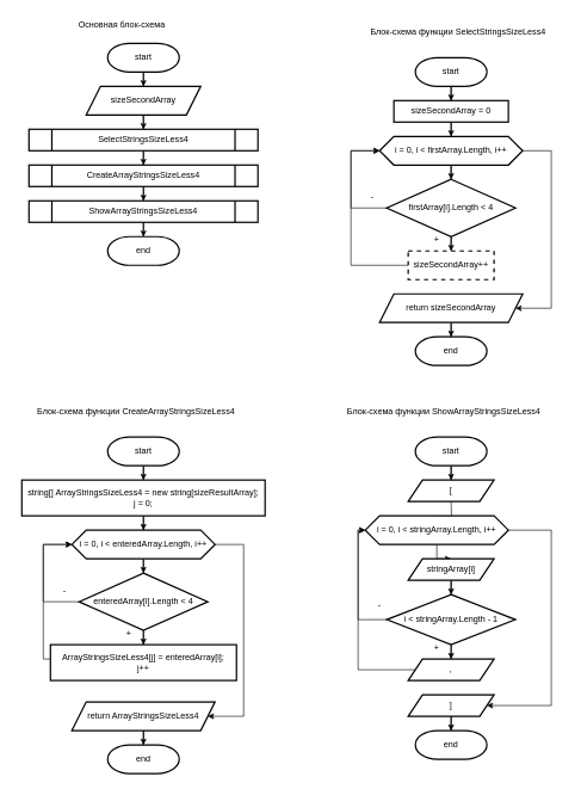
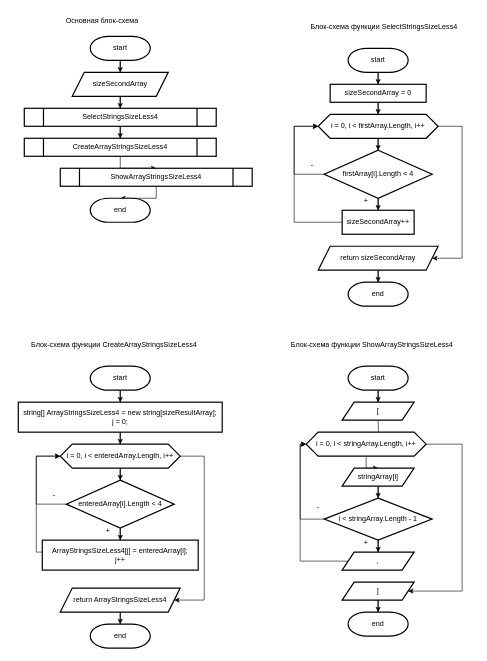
  <mxCell id="0" />
  <mxCell id="1" parent="0" />
  <mxCell id="2" value="" style="edgeStyle=orthogonalEdgeStyle;rounded=0;orthogonalLoop=1;jettySize=auto;html=1;" edge="1" parent="1" source="3" target="7"><mxGeometry relative="1" as="geometry" /></mxCell>
  <mxCell id="3" value="start" style="strokeWidth=2;html=1;shape=mxgraph.flowchart.terminator;whiteSpace=wrap;" vertex="1" parent="1"><mxGeometry x="150" y="60" width="100" height="40" as="geometry" /></mxCell>
  <mxCell id="4" value="" style="edgeStyle=orthogonalEdgeStyle;rounded=0;orthogonalLoop=1;jettySize=auto;html=1;" edge="1" parent="1" source="5" target="9"><mxGeometry relative="1" as="geometry" /></mxCell>
  <mxCell id="5" value="SelectStringsSizeLess4" style="shape=process;whiteSpace=wrap;html=1;backgroundOutline=1;strokeWidth=2;" vertex="1" parent="1"><mxGeometry x="40" y="180" width="320" height="30" as="geometry" /></mxCell>
  <mxCell id="6" value="" style="edgeStyle=orthogonalEdgeStyle;rounded=0;orthogonalLoop=1;jettySize=auto;html=1;" edge="1" parent="1" source="7" target="5"><mxGeometry relative="1" as="geometry" /></mxCell>
  <mxCell id="7" value="sizeSecondArray" style="shape=parallelogram;perimeter=parallelogramPerimeter;whiteSpace=wrap;html=1;fixedSize=1;strokeWidth=2;" vertex="1" parent="1"><mxGeometry x="120" y="120" width="160" height="40" as="geometry" /></mxCell>
  <mxCell id="8" value="" style="edgeStyle=orthogonalEdgeStyle;rounded=0;orthogonalLoop=1;jettySize=auto;html=1;" edge="1" parent="1" source="9" target="11"><mxGeometry relative="1" as="geometry" /></mxCell>
  <mxCell id="9" value="&lt;span&gt;CreateArrayStringsSizeLess4&lt;/span&gt;" style="shape=process;whiteSpace=wrap;html=1;backgroundOutline=1;strokeWidth=2;" vertex="1" parent="1"><mxGeometry x="40" y="230" width="320" height="30" as="geometry" /></mxCell>
  <mxCell id="10" value="" style="edgeStyle=orthogonalEdgeStyle;rounded=0;orthogonalLoop=1;jettySize=auto;html=1;" edge="1" parent="1" source="11" target="12"><mxGeometry relative="1" as="geometry" /></mxCell>
- <mxCell id="11" value="ShowArrayStringsSizeLess4" style="shape=process;whiteSpace=wrap;html=1;backgroundOutline=1;strokeWidth=2;" vertex="1" parent="1"><mxGeometry x="40" y="280" width="320" height="30" as="geometry" /></mxCell>
+ <mxCell id="11" value="ShowArrayStringsSizeLess4" style="shape=process;whiteSpace=wrap;html=1;backgroundOutline=1;strokeWidth=2;" vertex="1" parent="1"><mxGeometry x="100" y="280" width="320" height="30" as="geometry" /></mxCell>
  <mxCell id="12" value="end" style="strokeWidth=2;html=1;shape=mxgraph.flowchart.terminator;whiteSpace=wrap;" vertex="1" parent="1"><mxGeometry x="150" y="330" width="100" height="40" as="geometry" /></mxCell>
  <mxCell id="13" value="" style="edgeStyle=orthogonalEdgeStyle;rounded=0;orthogonalLoop=1;jettySize=auto;html=1;" edge="1" parent="1" source="14" target="22"><mxGeometry relative="1" as="geometry" /></mxCell>
  <mxCell id="14" value="start" style="strokeWidth=2;html=1;shape=mxgraph.flowchart.terminator;whiteSpace=wrap;" vertex="1" parent="1"><mxGeometry x="580" y="80" width="100" height="40" as="geometry" /></mxCell>
  <mxCell id="15" value="" style="edgeStyle=orthogonalEdgeStyle;rounded=0;orthogonalLoop=1;jettySize=auto;html=1;" edge="1" parent="1" source="17" target="20"><mxGeometry relative="1" as="geometry" /></mxCell>
  <mxCell id="16" value="" style="edgeStyle=orthogonalEdgeStyle;rounded=0;orthogonalLoop=1;jettySize=auto;html=1;" edge="1" parent="1" source="17" target="28"><mxGeometry relative="1" as="geometry"><Array as="points"><mxPoint x="770" y="210" /><mxPoint x="770" y="430" /></Array></mxGeometry></mxCell>
  <mxCell id="17" value="i = 0, i &amp;lt; firstArray.Length, i++" style="shape=hexagon;perimeter=hexagonPerimeter2;whiteSpace=wrap;html=1;fixedSize=1;strokeWidth=2;" vertex="1" parent="1"><mxGeometry x="530" y="190" width="200" height="40" as="geometry" /></mxCell>
  <mxCell id="18" value="" style="edgeStyle=orthogonalEdgeStyle;rounded=0;orthogonalLoop=1;jettySize=auto;html=1;" edge="1" parent="1" source="20" target="24"><mxGeometry relative="1" as="geometry" /></mxCell>
  <mxCell id="19" style="edgeStyle=orthogonalEdgeStyle;rounded=0;orthogonalLoop=1;jettySize=auto;html=1;" edge="1" parent="1" source="20"><mxGeometry relative="1" as="geometry"><mxPoint x="530" y="210" as="targetPoint" /><Array as="points"><mxPoint x="490" y="290" /><mxPoint x="490" y="210" /><mxPoint x="530" y="210" /></Array></mxGeometry></mxCell>
  <mxCell id="20" value="firstArray[i].Length &amp;lt; 4" style="rhombus;whiteSpace=wrap;html=1;strokeWidth=2;" vertex="1" parent="1"><mxGeometry x="540" y="250" width="180" height="80" as="geometry" /></mxCell>
  <mxCell id="21" value="" style="edgeStyle=orthogonalEdgeStyle;rounded=0;orthogonalLoop=1;jettySize=auto;html=1;" edge="1" parent="1" source="22" target="17"><mxGeometry relative="1" as="geometry" /></mxCell>
  <mxCell id="22" value="sizeSecondArray = 0" style="whiteSpace=wrap;html=1;strokeWidth=2;" vertex="1" parent="1"><mxGeometry x="550" y="140" width="160" height="30" as="geometry" /></mxCell>
  <mxCell id="23" style="edgeStyle=orthogonalEdgeStyle;rounded=0;orthogonalLoop=1;jettySize=auto;html=1;entryX=0;entryY=0.5;entryDx=0;entryDy=0;" edge="1" parent="1" source="24" target="17"><mxGeometry relative="1" as="geometry"><Array as="points"><mxPoint x="490" y="370" /><mxPoint x="490" y="210" /></Array></mxGeometry></mxCell>
- <mxCell id="24" value="&lt;span&gt;sizeSecondArray++&lt;/span&gt;" style="whiteSpace=wrap;html=1;strokeWidth=2;dashed=1;" vertex="1" parent="1"><mxGeometry x="570" y="350" width="120" height="40" as="geometry" /></mxCell>
+ <mxCell id="24" value="&lt;span&gt;sizeSecondArray++&lt;/span&gt;" style="whiteSpace=wrap;html=1;strokeWidth=2;" vertex="1" parent="1"><mxGeometry x="570" y="350" width="120" height="40" as="geometry" /></mxCell>
  <mxCell id="25" value="+" style="text;html=1;strokeColor=none;fillColor=none;align=center;verticalAlign=middle;whiteSpace=wrap;rounded=0;" vertex="1" parent="1"><mxGeometry x="580" y="320" width="60" height="30" as="geometry" /></mxCell>
  <mxCell id="26" value="-" style="text;html=1;strokeColor=none;fillColor=none;align=center;verticalAlign=middle;whiteSpace=wrap;rounded=0;" vertex="1" parent="1"><mxGeometry x="490" y="260" width="60" height="30" as="geometry" /></mxCell>
  <mxCell id="27" value="" style="edgeStyle=orthogonalEdgeStyle;rounded=0;orthogonalLoop=1;jettySize=auto;html=1;" edge="1" parent="1" source="28" target="29"><mxGeometry relative="1" as="geometry" /></mxCell>
  <mxCell id="28" value="return sizeSecondArray" style="shape=parallelogram;perimeter=parallelogramPerimeter;whiteSpace=wrap;html=1;fixedSize=1;strokeWidth=2;" vertex="1" parent="1"><mxGeometry x="530" y="410" width="200" height="40" as="geometry" /></mxCell>
  <mxCell id="29" value="end" style="strokeWidth=2;html=1;shape=mxgraph.flowchart.terminator;whiteSpace=wrap;" vertex="1" parent="1"><mxGeometry x="580" y="470" width="100" height="40" as="geometry" /></mxCell>
  <mxCell id="30" value="" style="edgeStyle=orthogonalEdgeStyle;rounded=0;orthogonalLoop=1;jettySize=auto;html=1;" edge="1" parent="1" source="31" target="39"><mxGeometry relative="1" as="geometry" /></mxCell>
  <mxCell id="31" value="start" style="strokeWidth=2;html=1;shape=mxgraph.flowchart.terminator;whiteSpace=wrap;" vertex="1" parent="1"><mxGeometry x="150" y="610" width="100" height="40" as="geometry" /></mxCell>
  <mxCell id="32" value="" style="edgeStyle=orthogonalEdgeStyle;rounded=0;orthogonalLoop=1;jettySize=auto;html=1;" edge="1" parent="1" source="34" target="37"><mxGeometry relative="1" as="geometry" /></mxCell>
  <mxCell id="33" value="" style="edgeStyle=orthogonalEdgeStyle;rounded=0;orthogonalLoop=1;jettySize=auto;html=1;" edge="1" parent="1" source="34" target="45"><mxGeometry relative="1" as="geometry"><Array as="points"><mxPoint x="340" y="760" /><mxPoint x="340" y="1000" /></Array></mxGeometry></mxCell>
  <mxCell id="34" value="i = 0, i &amp;lt; enteredArray.Length, i++" style="shape=hexagon;perimeter=hexagonPerimeter2;whiteSpace=wrap;html=1;fixedSize=1;strokeWidth=2;" vertex="1" parent="1"><mxGeometry x="100" y="740" width="200" height="40" as="geometry" /></mxCell>
  <mxCell id="35" value="" style="edgeStyle=orthogonalEdgeStyle;rounded=0;orthogonalLoop=1;jettySize=auto;html=1;" edge="1" parent="1" source="37" target="41"><mxGeometry relative="1" as="geometry" /></mxCell>
  <mxCell id="36" style="edgeStyle=orthogonalEdgeStyle;rounded=0;orthogonalLoop=1;jettySize=auto;html=1;" edge="1" parent="1" source="37"><mxGeometry relative="1" as="geometry"><mxPoint x="100" y="760" as="targetPoint" /><Array as="points"><mxPoint x="60" y="840" /><mxPoint x="60" y="760" /><mxPoint x="100" y="760" /></Array></mxGeometry></mxCell>
  <mxCell id="37" value="enteredArray[i].Length &amp;lt; 4" style="rhombus;whiteSpace=wrap;html=1;strokeWidth=2;" vertex="1" parent="1"><mxGeometry x="110" y="800" width="180" height="80" as="geometry" /></mxCell>
  <mxCell id="38" value="" style="edgeStyle=orthogonalEdgeStyle;rounded=0;orthogonalLoop=1;jettySize=auto;html=1;" edge="1" parent="1" source="39" target="34"><mxGeometry relative="1" as="geometry" /></mxCell>
  <mxCell id="39" value="string[] ArrayStringsSizeLess4 = new string[sizeResultArray];&lt;br&gt;j = 0;" style="whiteSpace=wrap;html=1;strokeWidth=2;" vertex="1" parent="1"><mxGeometry x="30" y="670" width="340" height="50" as="geometry" /></mxCell>
  <mxCell id="40" style="edgeStyle=orthogonalEdgeStyle;rounded=0;orthogonalLoop=1;jettySize=auto;html=1;entryX=0;entryY=0.5;entryDx=0;entryDy=0;" edge="1" parent="1" source="41" target="34"><mxGeometry relative="1" as="geometry"><Array as="points"><mxPoint x="60" y="920" /><mxPoint x="60" y="760" /></Array></mxGeometry></mxCell>
  <mxCell id="41" value="ArrayStringsSizeLess4[j] = enteredArray[i];&lt;br&gt;j++" style="whiteSpace=wrap;html=1;strokeWidth=2;" vertex="1" parent="1"><mxGeometry x="70" y="900" width="260" height="50" as="geometry" /></mxCell>
  <mxCell id="42" value="+" style="text;html=1;strokeColor=none;fillColor=none;align=center;verticalAlign=middle;whiteSpace=wrap;rounded=0;" vertex="1" parent="1"><mxGeometry x="150" y="870" width="60" height="30" as="geometry" /></mxCell>
  <mxCell id="43" value="-" style="text;html=1;strokeColor=none;fillColor=none;align=center;verticalAlign=middle;whiteSpace=wrap;rounded=0;" vertex="1" parent="1"><mxGeometry x="60" y="810" width="60" height="30" as="geometry" /></mxCell>
  <mxCell id="44" value="" style="edgeStyle=orthogonalEdgeStyle;rounded=0;orthogonalLoop=1;jettySize=auto;html=1;" edge="1" parent="1" source="45" target="46"><mxGeometry relative="1" as="geometry" /></mxCell>
  <mxCell id="45" value="return ArrayStringsSizeLess4" style="shape=parallelogram;perimeter=parallelogramPerimeter;whiteSpace=wrap;html=1;fixedSize=1;strokeWidth=2;" vertex="1" parent="1"><mxGeometry x="100" y="980" width="200" height="40" as="geometry" /></mxCell>
  <mxCell id="46" value="end" style="strokeWidth=2;html=1;shape=mxgraph.flowchart.terminator;whiteSpace=wrap;" vertex="1" parent="1"><mxGeometry x="150" y="1040" width="100" height="40" as="geometry" /></mxCell>
  <mxCell id="47" value="Блок-схема функции SelectStringsSizeLess4" style="text;html=1;strokeColor=none;fillColor=none;align=center;verticalAlign=middle;whiteSpace=wrap;rounded=0;" vertex="1" parent="1"><mxGeometry x="490" width="300" height="30" as="geometry" y="30" /></mxCell>
  <mxCell id="48" value="Блок-схема функции CreateArrayStringsSizeLess4" style="text;html=1;strokeColor=none;fillColor=none;align=center;verticalAlign=middle;whiteSpace=wrap;rounded=0;" vertex="1" parent="1"><mxGeometry x="40" y="560" width="300" height="30" as="geometry" /></mxCell>
  <mxCell id="49" value="Основная блок-схема" style="text;html=1;strokeColor=none;fillColor=none;align=center;verticalAlign=middle;whiteSpace=wrap;rounded=0;" vertex="1" parent="1"><mxGeometry x="20" y="20" width="300" height="30" as="geometry" /></mxCell>
  <mxCell id="50" value="" style="edgeStyle=orthogonalEdgeStyle;rounded=0;orthogonalLoop=1;jettySize=auto;html=1;" edge="1" parent="1" target="55"><mxGeometry relative="1" as="geometry"><mxPoint x="630" y="700" as="sourcePoint" /></mxGeometry></mxCell>
  <mxCell id="51" value="" style="edgeStyle=orthogonalEdgeStyle;rounded=0;orthogonalLoop=1;jettySize=auto;html=1;" edge="1" parent="1" source="52" target="60"><mxGeometry relative="1" as="geometry" /></mxCell>
  <mxCell id="52" value="start" style="strokeWidth=2;html=1;shape=mxgraph.flowchart.terminator;whiteSpace=wrap;" vertex="1" parent="1"><mxGeometry x="580" y="610" width="100" height="40" as="geometry" /></mxCell>
  <mxCell id="53" value="" style="edgeStyle=orthogonalEdgeStyle;rounded=0;orthogonalLoop=1;jettySize=auto;html=1;" edge="1" parent="1" source="55" target="62"><mxGeometry relative="1" as="geometry" /></mxCell>
  <mxCell id="54" style="edgeStyle=orthogonalEdgeStyle;rounded=0;orthogonalLoop=1;jettySize=auto;html=1;entryX=1;entryY=0.5;entryDx=0;entryDy=0;" edge="1" parent="1" source="55" target="57"><mxGeometry relative="1" as="geometry"><mxPoint x="760" y="1030" as="targetPoint" /><Array as="points"><mxPoint x="770" y="740" /><mxPoint x="770" y="985" /></Array></mxGeometry></mxCell>
  <mxCell id="55" value="i = 0, i &amp;lt; stringArray.Length, i++" style="shape=hexagon;perimeter=hexagonPerimeter2;whiteSpace=wrap;html=1;fixedSize=1;strokeWidth=2;" vertex="1" parent="1"><mxGeometry x="510" y="720" width="200" height="40" as="geometry" /></mxCell>
  <mxCell id="56" value="" style="edgeStyle=orthogonalEdgeStyle;rounded=0;orthogonalLoop=1;jettySize=auto;html=1;" edge="1" parent="1" source="57" target="58"><mxGeometry relative="1" as="geometry" /></mxCell>
  <mxCell id="57" value="]" style="shape=parallelogram;perimeter=parallelogramPerimeter;whiteSpace=wrap;html=1;fixedSize=1;strokeWidth=2;" vertex="1" parent="1"><mxGeometry x="570" y="970" width="120" height="30" as="geometry" /></mxCell>
  <mxCell id="58" value="end" style="strokeWidth=2;html=1;shape=mxgraph.flowchart.terminator;whiteSpace=wrap;" vertex="1" parent="1"><mxGeometry x="580" y="1020" width="100" height="40" as="geometry" /></mxCell>
  <mxCell id="59" value="Блок-схема функции ShowArrayStringsSizeLess4" style="text;html=1;strokeColor=none;fillColor=none;align=center;verticalAlign=middle;whiteSpace=wrap;rounded=0;" vertex="1" parent="1"><mxGeometry x="470" y="560" width="300" height="30" as="geometry" /></mxCell>
  <mxCell id="60" value="[" style="shape=parallelogram;perimeter=parallelogramPerimeter;whiteSpace=wrap;html=1;fixedSize=1;strokeWidth=2;" vertex="1" parent="1"><mxGeometry x="570" y="670" width="120" height="30" as="geometry" /></mxCell>
  <mxCell id="61" value="" style="edgeStyle=orthogonalEdgeStyle;rounded=0;orthogonalLoop=1;jettySize=auto;html=1;" edge="1" parent="1" source="62" target="65"><mxGeometry relative="1" as="geometry" /></mxCell>
  <mxCell id="62" value="stringArray[i]" style="shape=parallelogram;perimeter=parallelogramPerimeter;whiteSpace=wrap;html=1;fixedSize=1;strokeWidth=2;" vertex="1" parent="1"><mxGeometry x="570" y="780" width="120" height="30" as="geometry" /></mxCell>
  <mxCell id="63" value="" style="edgeStyle=orthogonalEdgeStyle;rounded=0;orthogonalLoop=1;jettySize=auto;html=1;" edge="1" parent="1" source="65" target="67"><mxGeometry relative="1" as="geometry" /></mxCell>
  <mxCell id="64" style="edgeStyle=orthogonalEdgeStyle;rounded=0;orthogonalLoop=1;jettySize=auto;html=1;entryX=0;entryY=0.5;entryDx=0;entryDy=0;" edge="1" parent="1" source="65" target="55"><mxGeometry relative="1" as="geometry"><Array as="points"><mxPoint x="500" y="865" /><mxPoint x="500" y="740" /></Array></mxGeometry></mxCell>
  <mxCell id="65" value="i &amp;lt; stringArray.Length - 1" style="rhombus;whiteSpace=wrap;html=1;strokeWidth=2;" vertex="1" parent="1"><mxGeometry x="540" y="830" width="180" height="70" as="geometry" /></mxCell>
  <mxCell id="66" style="edgeStyle=orthogonalEdgeStyle;rounded=0;orthogonalLoop=1;jettySize=auto;html=1;entryX=0;entryY=0.5;entryDx=0;entryDy=0;" edge="1" parent="1" source="67" target="55"><mxGeometry relative="1" as="geometry"><Array as="points"><mxPoint x="500" y="935" /><mxPoint x="500" y="740" /></Array></mxGeometry></mxCell>
  <mxCell id="67" value="," style="shape=parallelogram;perimeter=parallelogramPerimeter;whiteSpace=wrap;html=1;fixedSize=1;strokeWidth=2;" vertex="1" parent="1"><mxGeometry x="570" y="920" width="120" height="30" as="geometry" /></mxCell>
  <mxCell id="68" value="+" style="text;html=1;strokeColor=none;fillColor=none;align=center;verticalAlign=middle;whiteSpace=wrap;rounded=0;" vertex="1" parent="1"><mxGeometry x="580" y="890" width="60" height="30" as="geometry" /></mxCell>
  <mxCell id="69" value="-" style="text;html=1;strokeColor=none;fillColor=none;align=center;verticalAlign=middle;whiteSpace=wrap;rounded=0;" vertex="1" parent="1"><mxGeometry x="500" y="830" width="60" height="30" as="geometry" /></mxCell>
